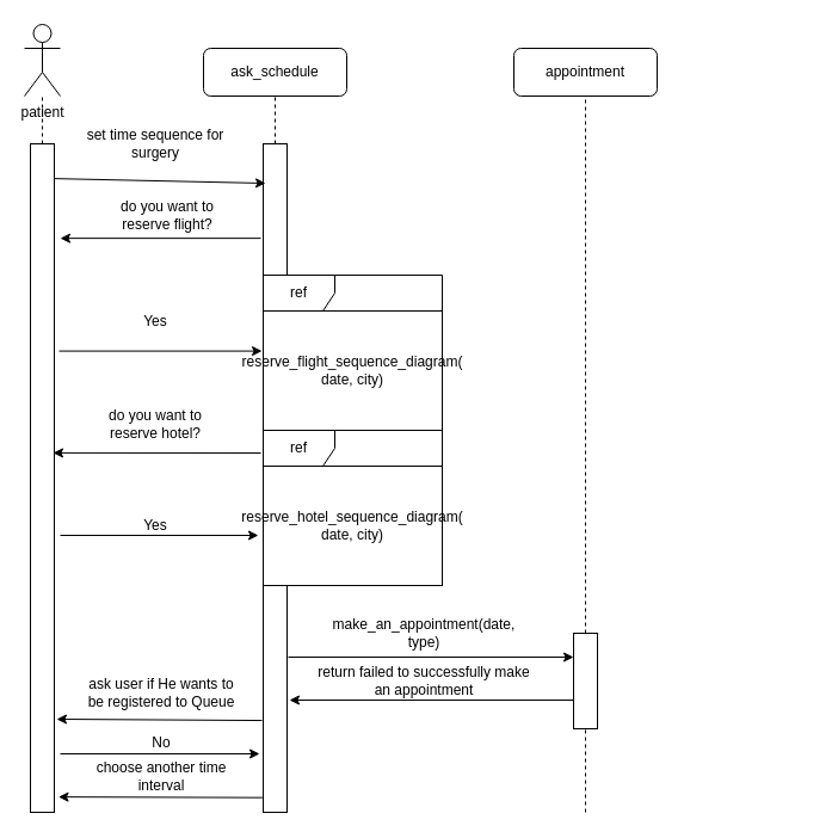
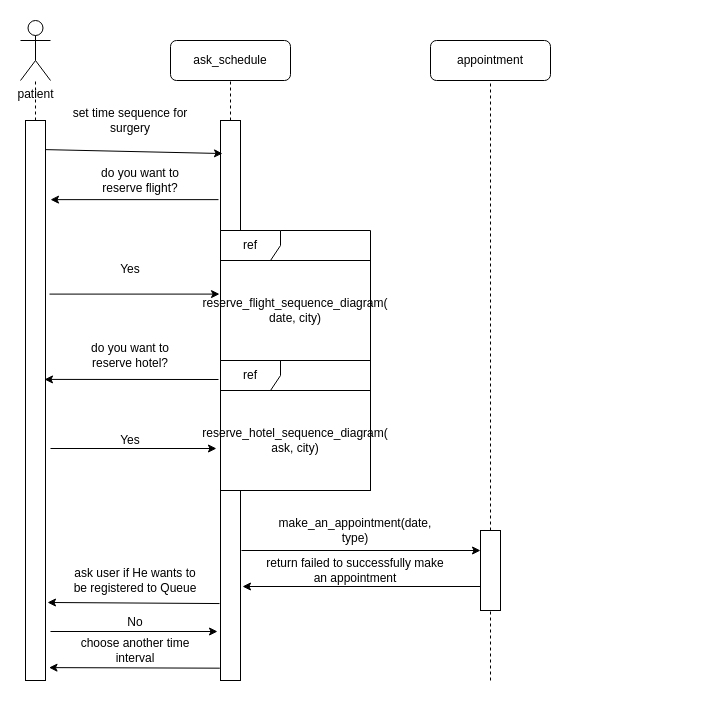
  <mxCell id="0" />
  <mxCell id="1" parent="0" />
  <mxCell id="2" value="patient" style="shape=umlActor;verticalLabelPosition=bottom;labelBackgroundColor=#ffffff;verticalAlign=top;html=1;outlineConnect=0;" parent="1" vertex="1"><mxGeometry x="20" y="20" width="30" height="60" as="geometry" /></mxCell>
  <mxCell id="3" value="" style="endArrow=none;dashed=1;html=1;" parent="1" source="4" target="2" edge="1"><mxGeometry width="50" height="50" relative="1" as="geometry"><mxPoint x="34" y="440" as="sourcePoint" /><mxPoint x="80" y="150" as="targetPoint" /></mxGeometry></mxCell>
  <mxCell id="4" value="" style="rounded=0;whiteSpace=wrap;html=1;" parent="1" vertex="1"><mxGeometry x="25" y="120" width="20" height="560" as="geometry" /></mxCell>
  <mxCell id="5" value="ask_schedule" style="rounded=1;whiteSpace=wrap;html=1;" parent="1" vertex="1"><mxGeometry x="170" y="40" width="120" height="40" as="geometry" /></mxCell>
  <mxCell id="6" value="" style="endArrow=none;dashed=1;html=1;entryX=0.5;entryY=1;entryDx=0;entryDy=0;" parent="1" source="7" target="5" edge="1"><mxGeometry width="50" height="50" relative="1" as="geometry"><mxPoint x="230" y="440" as="sourcePoint" /><mxPoint x="240" y="140" as="targetPoint" /></mxGeometry></mxCell>
  <mxCell id="7" value="" style="rounded=0;whiteSpace=wrap;html=1;" parent="1" vertex="1"><mxGeometry x="220" y="120" width="20" height="560" as="geometry" /></mxCell>
  <mxCell id="8" value="" style="endArrow=classic;html=1;exitX=1;exitY=0.052;exitDx=0;exitDy=0;exitPerimeter=0;entryX=0.1;entryY=0.059;entryDx=0;entryDy=0;entryPerimeter=0;" parent="1" source="4" target="7" edge="1"><mxGeometry width="50" height="50" relative="1" as="geometry"><mxPoint x="130" y="220" as="sourcePoint" /><mxPoint x="180" y="170" as="targetPoint" /></mxGeometry></mxCell>
  <mxCell id="9" value="set time sequence for surgery" style="text;html=1;strokeColor=none;fillColor=none;align=center;verticalAlign=middle;whiteSpace=wrap;rounded=0;" parent="1" vertex="1"><mxGeometry x="70" y="110" width="120" height="20" as="geometry" /></mxCell>
  <mxCell id="10" value="" style="endArrow=classic;html=1;exitX=-0.1;exitY=0.197;exitDx=0;exitDy=0;exitPerimeter=0;entryX=1.25;entryY=0.197;entryDx=0;entryDy=0;entryPerimeter=0;" parent="1" edge="1"><mxGeometry width="50" height="50" relative="1" as="geometry"><mxPoint x="218" y="199.13" as="sourcePoint" /><mxPoint x="50" y="199.13" as="targetPoint" /></mxGeometry></mxCell>
  <mxCell id="11" value="do you want to reserve flight?" style="text;html=1;strokeColor=none;fillColor=none;align=center;verticalAlign=middle;whiteSpace=wrap;rounded=0;" parent="1" vertex="1"><mxGeometry x="80" y="170" width="120" height="20" as="geometry" /></mxCell>
  <mxCell id="12" value="" style="endArrow=classic;html=1;exitX=1.15;exitY=0.445;exitDx=0;exitDy=0;exitPerimeter=0;entryX=-0.1;entryY=0.445;entryDx=0;entryDy=0;entryPerimeter=0;" parent="1" edge="1"><mxGeometry width="50" height="50" relative="1" as="geometry"><mxPoint x="49" y="293.6" as="sourcePoint" /><mxPoint x="219" y="293.6" as="targetPoint" /></mxGeometry></mxCell>
  <mxCell id="13" value="Yes" style="text;html=1;strokeColor=none;fillColor=none;align=center;verticalAlign=middle;whiteSpace=wrap;rounded=0;" parent="1" vertex="1"><mxGeometry x="110" y="259" width="40" height="20" as="geometry" /></mxCell>
  <mxCell id="14" value="ref" style="shape=umlFrame;whiteSpace=wrap;html=1;" parent="1" vertex="1"><mxGeometry x="220" y="230" width="150" height="130" as="geometry" /></mxCell>
  <mxCell id="15" value="reserve_flight_sequence_diagram( date, city)" style="rounded=0;whiteSpace=wrap;html=1;" parent="1" vertex="1"><mxGeometry x="220" y="260" width="150" height="100" as="geometry" /></mxCell>
  <mxCell id="16" value="" style="endArrow=classic;html=1;entryX=0.95;entryY=0.879;entryDx=0;entryDy=0;entryPerimeter=0;" parent="1" edge="1"><mxGeometry width="50" height="50" relative="1" as="geometry"><mxPoint x="218" y="379" as="sourcePoint" /><mxPoint x="44" y="378.92" as="targetPoint" /></mxGeometry></mxCell>
  <mxCell id="17" value="do you want to reserve hotel?" style="text;html=1;strokeColor=none;fillColor=none;align=center;verticalAlign=middle;whiteSpace=wrap;rounded=0;" parent="1" vertex="1"><mxGeometry x="75" y="345" width="110" height="20" as="geometry" /></mxCell>
  <mxCell id="18" value="ref" style="shape=umlFrame;whiteSpace=wrap;html=1;" parent="1" vertex="1"><mxGeometry x="220" y="360" width="150" height="130" as="geometry" /></mxCell>
- <mxCell id="19" value="reserve_hotel_sequence_diagram( date, city)" style="rounded=0;whiteSpace=wrap;html=1;" parent="1" vertex="1"><mxGeometry x="220" y="390" width="150" height="100" as="geometry" /></mxCell>
+ <mxCell id="19" value="reserve_hotel_sequence_diagram( ask, city)" style="rounded=0;whiteSpace=wrap;html=1;" parent="1" vertex="1"><mxGeometry x="220" y="390" width="150" height="100" as="geometry" /></mxCell>
  <mxCell id="20" value="" style="endArrow=classic;html=1;entryX=-0.027;entryY=0.58;entryDx=0;entryDy=0;entryPerimeter=0;" parent="1" target="19" edge="1"><mxGeometry width="50" height="50" relative="1" as="geometry"><mxPoint x="50" y="448" as="sourcePoint" /><mxPoint x="180" y="470" as="targetPoint" /></mxGeometry></mxCell>
  <mxCell id="21" value="Yes" style="text;html=1;strokeColor=none;fillColor=none;align=center;verticalAlign=middle;whiteSpace=wrap;rounded=0;" parent="1" vertex="1"><mxGeometry x="110" y="430" width="40" height="20" as="geometry" /></mxCell>
  <mxCell id="22" value="appointment" style="rounded=1;whiteSpace=wrap;html=1;" parent="1" vertex="1"><mxGeometry x="430" y="40" width="120" height="40" as="geometry" /></mxCell>
  <mxCell id="23" value="" style="endArrow=none;dashed=1;html=1;entryX=0.5;entryY=1;entryDx=0;entryDy=0;" parent="1" source="24" target="22" edge="1"><mxGeometry width="50" height="50" relative="1" as="geometry"><mxPoint x="490" y="640" as="sourcePoint" /><mxPoint x="510" y="290" as="targetPoint" /></mxGeometry></mxCell>
  <mxCell id="24" value="" style="rounded=0;whiteSpace=wrap;html=1;" parent="1" vertex="1"><mxGeometry x="480" y="530" width="20" height="80" as="geometry" /></mxCell>
  <mxCell id="25" value="" style="endArrow=none;dashed=1;html=1;entryX=0.5;entryY=1;entryDx=0;entryDy=0;" parent="1" target="24" edge="1"><mxGeometry width="50" height="50" relative="1" as="geometry"><mxPoint x="490" y="680" as="sourcePoint" /><mxPoint x="490" y="80" as="targetPoint" /></mxGeometry></mxCell>
  <mxCell id="26" value="" style="endArrow=classic;html=1;entryX=0;entryY=0.25;entryDx=0;entryDy=0;" parent="1" target="24" edge="1"><mxGeometry width="50" height="50" relative="1" as="geometry"><mxPoint x="241" y="550" as="sourcePoint" /><mxPoint x="410" y="560" as="targetPoint" /></mxGeometry></mxCell>
  <mxCell id="27" value="make_an_appointment(date, type)" style="text;html=1;strokeColor=none;fillColor=none;align=center;verticalAlign=middle;whiteSpace=wrap;rounded=0;" parent="1" vertex="1"><mxGeometry x="300" y="520" width="110" height="20" as="geometry" /></mxCell>
  <mxCell id="28" value="" style="endArrow=classic;html=1;" parent="1" edge="1"><mxGeometry width="50" height="50" relative="1" as="geometry"><mxPoint x="480" y="586" as="sourcePoint" /><mxPoint x="242" y="586" as="targetPoint" /></mxGeometry></mxCell>
  <mxCell id="29" value="return failed to successfully make an appointment" style="text;html=1;strokeColor=none;fillColor=none;align=center;verticalAlign=middle;whiteSpace=wrap;rounded=0;" parent="1" vertex="1"><mxGeometry x="260" y="560" width="190" height="20" as="geometry" /></mxCell>
  <mxCell id="30" value="" style="endArrow=classic;html=1;exitX=-0.05;exitY=0.989;exitDx=0;exitDy=0;exitPerimeter=0;entryX=1.1;entryY=0.987;entryDx=0;entryDy=0;entryPerimeter=0;" parent="1" edge="1"><mxGeometry width="50" height="50" relative="1" as="geometry"><mxPoint x="219" y="603.06" as="sourcePoint" /><mxPoint x="47" y="601.98" as="targetPoint" /></mxGeometry></mxCell>
  <mxCell id="31" value="ask user if He wants to be registered to Queue" style="text;html=1;strokeColor=none;fillColor=none;align=center;verticalAlign=middle;whiteSpace=wrap;rounded=0;" parent="1" vertex="1"><mxGeometry x="70" y="570" width="130" height="20" as="geometry" /></mxCell>
  <mxCell id="32" value="" style="endArrow=classic;html=1;" edge="1" parent="1"><mxGeometry width="50" height="50" relative="1" as="geometry"><mxPoint x="50" y="631" as="sourcePoint" /><mxPoint x="217" y="631" as="targetPoint" /></mxGeometry></mxCell>
  <mxCell id="33" value="No" style="text;html=1;strokeColor=none;fillColor=none;align=center;verticalAlign=middle;whiteSpace=wrap;rounded=0;" vertex="1" parent="1"><mxGeometry x="115" y="612" width="40" height="20" as="geometry" /></mxCell>
  <mxCell id="34" value="" style="endArrow=none;dashed=1;html=1;entryX=0.5;entryY=1;entryDx=0;entryDy=0;" edge="1" parent="1"><mxGeometry width="50" height="50" relative="1" as="geometry"><mxPoint x="680" y="680" as="sourcePoint" /><mxPoint x="680" y="680" as="targetPoint" /></mxGeometry></mxCell>
  <mxCell id="35" value="" style="endArrow=classic;html=1;exitX=-0.033;exitY=0.978;exitDx=0;exitDy=0;exitPerimeter=0;entryX=1.175;entryY=0.977;entryDx=0;entryDy=0;entryPerimeter=0;" edge="1" parent="1" source="7" target="4"><mxGeometry width="50" height="50" relative="1" as="geometry"><mxPoint x="170" y="770" as="sourcePoint" /><mxPoint x="220" y="720" as="targetPoint" /></mxGeometry></mxCell>
  <mxCell id="36" value="choose another time interval" style="text;html=1;strokeColor=none;fillColor=none;align=center;verticalAlign=middle;whiteSpace=wrap;rounded=0;" vertex="1" parent="1"><mxGeometry x="70" y="640" width="130" height="20" as="geometry" /></mxCell>
